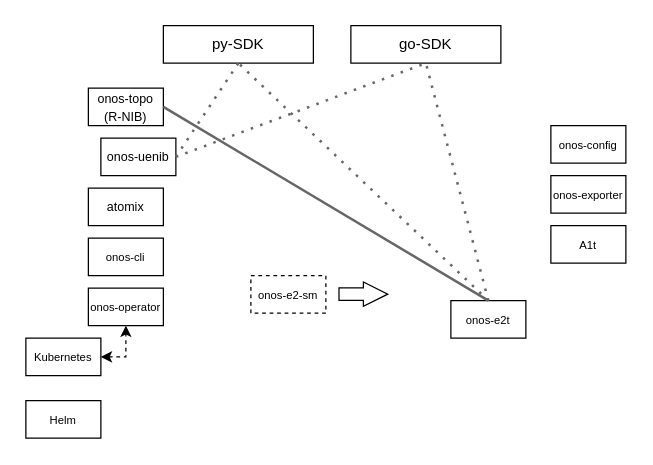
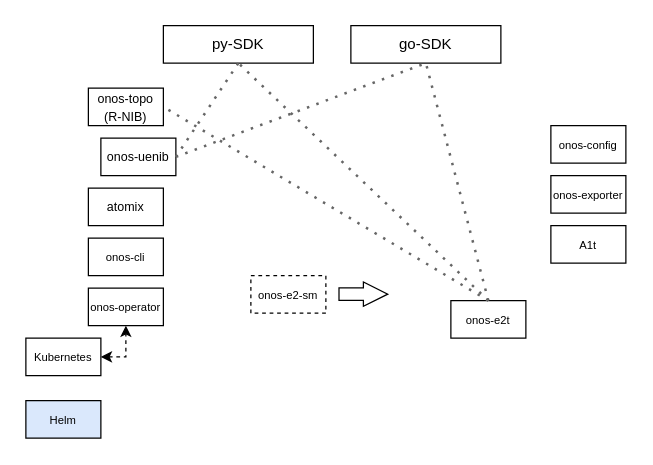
  <mxCell id="0" />
  <mxCell id="1" parent="0" />
  <mxCell id="2" value="&lt;font style=&quot;font-size: 9px;&quot;&gt;onos-operator&lt;/font&gt;" style="rounded=0;whiteSpace=wrap;html=1;" vertex="1" parent="1"><mxGeometry x="70" y="230" width="60" height="30" as="geometry" /></mxCell>
- <mxCell id="3" value="&lt;font style=&quot;font-size: 9px;&quot;&gt;Helm&lt;/font&gt;" style="rounded=0;whiteSpace=wrap;html=1;" vertex="1" parent="1"><mxGeometry x="20" y="320" width="60" height="30" as="geometry" /></mxCell>
+ <mxCell id="3" value="&lt;font style=&quot;font-size: 9px;&quot;&gt;Helm&lt;/font&gt;" style="rounded=0;whiteSpace=wrap;html=1;fillColor=#dae8fc;" vertex="1" parent="1"><mxGeometry x="20" y="320" width="60" height="30" as="geometry" /></mxCell>
  <mxCell id="4" style="edgeStyle=orthogonalEdgeStyle;rounded=0;orthogonalLoop=1;jettySize=auto;html=1;exitX=1;exitY=0.5;exitDx=0;exitDy=0;entryX=0.5;entryY=1;entryDx=0;entryDy=0;startArrow=classic;startFill=1;dashed=1;" edge="1" parent="1" source="5" target="2"><mxGeometry relative="1" as="geometry" /></mxCell>
  <mxCell id="5" value="&lt;font style=&quot;font-size: 9px;&quot;&gt;Kubernetes&lt;/font&gt;" style="rounded=0;whiteSpace=wrap;html=1;" vertex="1" parent="1"><mxGeometry x="20" y="270" width="60" height="30" as="geometry" /></mxCell>
  <mxCell id="6" value="&lt;font style=&quot;font-size: 9px;&quot;&gt;onos-cli&lt;/font&gt;&lt;span style=&quot;color: rgba(0, 0, 0, 0); font-family: monospace; font-size: 0px; text-align: start; text-wrap: nowrap;&quot;&gt;%3CmxGraphModel%3E%3Croot%3E%3CmxCell%20id%3D%220%22%2F%3E%3CmxCell%20id%3D%221%22%20parent%3D%220%22%2F%3E%3CmxCell%20id%3D%222%22%20value%3D%22%26lt%3Bfont%20style%3D%26quot%3Bfont-size%3A%209px%3B%26quot%3B%26gt%3Bonos-operator%26lt%3B%2Ffont%26gt%3B%22%20style%3D%22rounded%3D0%3BwhiteSpace%3Dwrap%3Bhtml%3D1%3B%22%20vertex%3D%221%22%20parent%3D%221%22%3E%3CmxGeometry%20x%3D%22230%22%20y%3D%22430%22%20width%3D%2260%22%20height%3D%2230%22%20as%3D%22geometry%22%2F%3E%3C%2FmxCell%3E%3C%2Froot%3E%3C%2FmxGraphModel%3E&lt;/span&gt;" style="rounded=0;whiteSpace=wrap;html=1;" vertex="1" parent="1"><mxGeometry x="70" y="190" width="60" height="30" as="geometry" /></mxCell>
  <mxCell id="7" value="&lt;font size=&quot;1&quot;&gt;atomix&lt;/font&gt;&lt;span style=&quot;color: rgba(0, 0, 0, 0); font-family: monospace; font-size: 0px; text-align: start; text-wrap: nowrap;&quot;&gt;%3CmxGraphModel%3E%3Croot%3E%3CmxCell%20id%3D%220%22%2F%3E%3CmxCell%20id%3D%221%22%20parent%3D%220%22%2F%3E%3CmxCell%20id%3D%222%22%20value%3D%22%26lt%3Bfont%20style%3D%26quot%3Bfont-size%3A%209px%3B%26quot%3B%26gt%3Bonos-cli%26lt%3B%2Ffont%26gt%3B%26lt%3Bspan%20style%3D%26quot%3Bcolor%3A%20rgba(0%2C%200%2C%200%2C%200)%3B%20font-family%3A%20monospace%3B%20font-size%3A%200px%3B%20text-align%3A%20start%3B%20text-wrap%3A%20nowrap%3B%26quot%3B%26gt%3B%253CmxGraphModel%253E%253Croot%253E%253CmxCell%2520id%253D%25220%2522%252F%253E%253CmxCell%2520id%253D%25221%2522%2520parent%253D%25220%2522%252F%253E%253CmxCell%2520id%253D%25222%2522%2520value%253D%2522%2526lt%253Bfont%2520style%253D%2526quot%253Bfont-size%253A%25209px%253B%2526quot%253B%2526gt%253Bonos-operator%2526lt%253B%252Ffont%2526gt%253B%2522%2520style%253D%2522rounded%253D0%253BwhiteSpace%253Dwrap%253Bhtml%253D1%253B%2522%2520vertex%253D%25221%2522%2520parent%253D%25221%2522%253E%253CmxGeometry%2520x%253D%2522230%2522%2520y%253D%2522430%2522%2520width%253D%252260%2522%2520height%253D%252230%2522%2520as%253D%2522geometry%2522%252F%253E%253C%252FmxCell%253E%253C%252Froot%253E%253C%252FmxGraphModel%253E%26lt%3B%2Fspan%26gt%3B%22%20style%3D%22rounded%3D0%3BwhiteSpace%3Dwrap%3Bhtml%3D1%3B%22%20vertex%3D%221%22%20parent%3D%221%22%3E%3CmxGeometry%20x%3D%22230%22%20y%3D%22390%22%20width%3D%2260%22%20height%3D%2230%22%20as%3D%22geometry%22%2F%3E%3C%2FmxCell%3E%3C%2Froot%3E%3C%2FmxGraphModel%3E&lt;/span&gt;" style="rounded=0;whiteSpace=wrap;html=1;" vertex="1" parent="1"><mxGeometry x="70" y="150" width="60" height="30" as="geometry" /></mxCell>
  <mxCell id="8" value="&lt;font size=&quot;1&quot;&gt;onos-uenib&lt;/font&gt;" style="rounded=0;whiteSpace=wrap;html=1;" vertex="1" parent="1"><mxGeometry x="80" y="110" width="60" height="30" as="geometry" /></mxCell>
  <mxCell id="9" value="&lt;font style=&quot;font-size: 9px;&quot;&gt;onos-e2-sm&lt;/font&gt;" style="rounded=0;whiteSpace=wrap;html=1;dashed=1;" vertex="1" parent="1"><mxGeometry x="200" y="220" width="60" height="30" as="geometry" /></mxCell>
  <mxCell id="10" value="&lt;font style=&quot;font-size: 9px;&quot;&gt;A1t&lt;/font&gt;" style="rounded=0;whiteSpace=wrap;html=1;" vertex="1" parent="1"><mxGeometry x="440" y="180" width="60" height="30" as="geometry" /></mxCell>
  <mxCell id="11" value="&lt;font style=&quot;font-size: 9px;&quot;&gt;onos-exporter&lt;/font&gt;" style="rounded=0;whiteSpace=wrap;html=1;" vertex="1" parent="1"><mxGeometry x="440" y="140" width="60" height="30" as="geometry" /></mxCell>
  <mxCell id="12" value="&lt;font style=&quot;font-size: 9px;&quot;&gt;onos-config&lt;/font&gt;" style="rounded=0;whiteSpace=wrap;html=1;" vertex="1" parent="1"><mxGeometry x="440" y="100" width="60" height="30" as="geometry" /></mxCell>
  <mxCell id="13" value="&lt;font size=&quot;1&quot;&gt;onos-topo (R-NIB)&lt;/font&gt;" style="rounded=0;whiteSpace=wrap;html=1;" vertex="1" parent="1"><mxGeometry x="70" y="70" width="60" height="30" as="geometry" /></mxCell>
  <mxCell id="14" value="py-SDK" style="rounded=0;whiteSpace=wrap;html=1;" vertex="1" parent="1"><mxGeometry x="130" y="20" width="120" height="30" as="geometry" /></mxCell>
  <mxCell id="15" value="go-SDK" style="rounded=0;whiteSpace=wrap;html=1;" vertex="1" parent="1"><mxGeometry x="280" y="20" width="120" height="30" as="geometry" /></mxCell>
  <mxCell id="16" value="&lt;font style=&quot;font-size: 9px;&quot;&gt;onos-e2t&lt;/font&gt;" style="rounded=0;whiteSpace=wrap;html=1;" vertex="1" parent="1"><mxGeometry x="360" y="240" width="60" height="30" as="geometry" /></mxCell>
  <mxCell id="17" value="" style="endArrow=none;dashed=1;html=1;dashPattern=1 3;strokeWidth=2;rounded=0;exitX=0.5;exitY=0;exitDx=0;exitDy=0;fillColor=#f5f5f5;strokeColor=#666666;" edge="1" parent="1" source="16"><mxGeometry width="50" height="50" relative="1" as="geometry"><mxPoint x="290" y="100" as="sourcePoint" /><mxPoint x="340" y="50" as="targetPoint" /></mxGeometry></mxCell>
  <mxCell id="18" value="" style="endArrow=none;dashed=1;html=1;dashPattern=1 3;strokeWidth=2;rounded=0;exitX=0.5;exitY=0;exitDx=0;exitDy=0;entryX=0.5;entryY=1;entryDx=0;entryDy=0;fillColor=#f5f5f5;strokeColor=#666666;" edge="1" parent="1" source="16" target="14"><mxGeometry width="50" height="50" relative="1" as="geometry"><mxPoint x="250" y="160" as="sourcePoint" /><mxPoint x="300" y="110" as="targetPoint" /></mxGeometry></mxCell>
- <mxCell id="19" value="" style="endArrow=none;dashed=0;html=1;dashPattern=1 3;strokeWidth=2;rounded=0;entryX=1;entryY=0.5;entryDx=0;entryDy=0;exitX=0.5;exitY=0;exitDx=0;exitDy=0;fillColor=#f5f5f5;strokeColor=#666666;" edge="1" parent="1" source="16" target="13"><mxGeometry width="50" height="50" relative="1" as="geometry"><mxPoint x="250" y="160" as="sourcePoint" /><mxPoint x="300" y="110" as="targetPoint" /></mxGeometry></mxCell>
+ <mxCell id="19" value="" style="endArrow=none;dashed=1;html=1;dashPattern=1 3;strokeWidth=2;rounded=0;entryX=1;entryY=0.5;entryDx=0;entryDy=0;exitX=0.5;exitY=0;exitDx=0;exitDy=0;fillColor=#f5f5f5;strokeColor=#666666;" edge="1" parent="1" source="16" target="13"><mxGeometry width="50" height="50" relative="1" as="geometry"><mxPoint x="250" y="160" as="sourcePoint" /><mxPoint x="300" y="110" as="targetPoint" /></mxGeometry></mxCell>
  <mxCell id="20" value="" style="endArrow=none;dashed=1;html=1;dashPattern=1 3;strokeWidth=2;rounded=0;entryX=0.5;entryY=1;entryDx=0;entryDy=0;exitX=1;exitY=0.5;exitDx=0;exitDy=0;fillColor=#f5f5f5;strokeColor=#666666;" edge="1" parent="1" source="8" target="15"><mxGeometry width="50" height="50" relative="1" as="geometry"><mxPoint x="250" y="160" as="sourcePoint" /><mxPoint x="300" y="110" as="targetPoint" /></mxGeometry></mxCell>
  <mxCell id="21" value="" style="endArrow=none;dashed=1;html=1;dashPattern=1 3;strokeWidth=2;rounded=0;entryX=0.5;entryY=1;entryDx=0;entryDy=0;exitX=1;exitY=0.5;exitDx=0;exitDy=0;fillColor=#f5f5f5;strokeColor=#666666;" edge="1" parent="1" source="8" target="14"><mxGeometry width="50" height="50" relative="1" as="geometry"><mxPoint x="250" y="160" as="sourcePoint" /><mxPoint x="300" y="110" as="targetPoint" /></mxGeometry></mxCell>
  <mxCell id="22" value="" style="shape=flexArrow;endArrow=classic;html=1;rounded=0;endWidth=8.4;endSize=6.16;" edge="1" parent="1"><mxGeometry width="50" height="50" relative="1" as="geometry"><mxPoint x="270" y="234.8" as="sourcePoint" /><mxPoint x="310" y="234.8" as="targetPoint" /></mxGeometry></mxCell>
